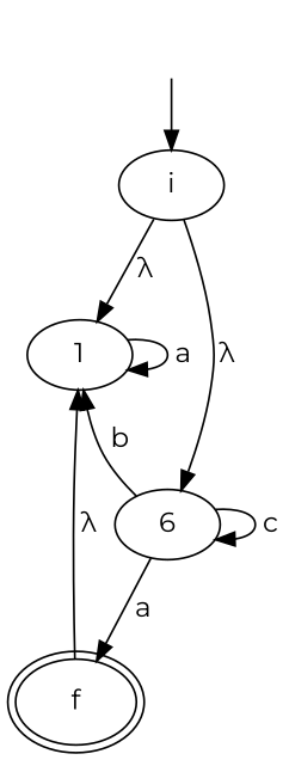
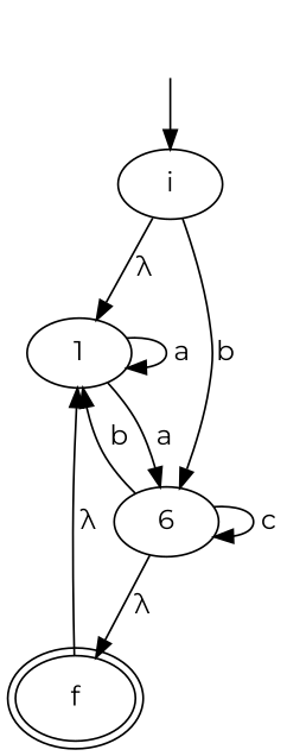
  digraph {
    fontname=Montserrat
    node [fontname=Montserrat]
    edge [fontname=Montserrat]
    _nil0 [style=invis]
    i
    1
    n4 [label=6]
    f [peripheries=2]
    _nil0 -> i
    i -> 1 [label=" λ"]
-   i -> n4 [label=" λ"]
+   i -> n4 [label=" b"]
    1 -> 1 [label=" a"]
+   1 -> n4 [label=" a"]
    n4 -> 1 [label=" b"]
    n4 -> n4 [label=" c"]
-   n4 -> f [label=" a"]
+   n4 -> f [label=" λ"]
    f -> 1 [label=" λ"]
  }
